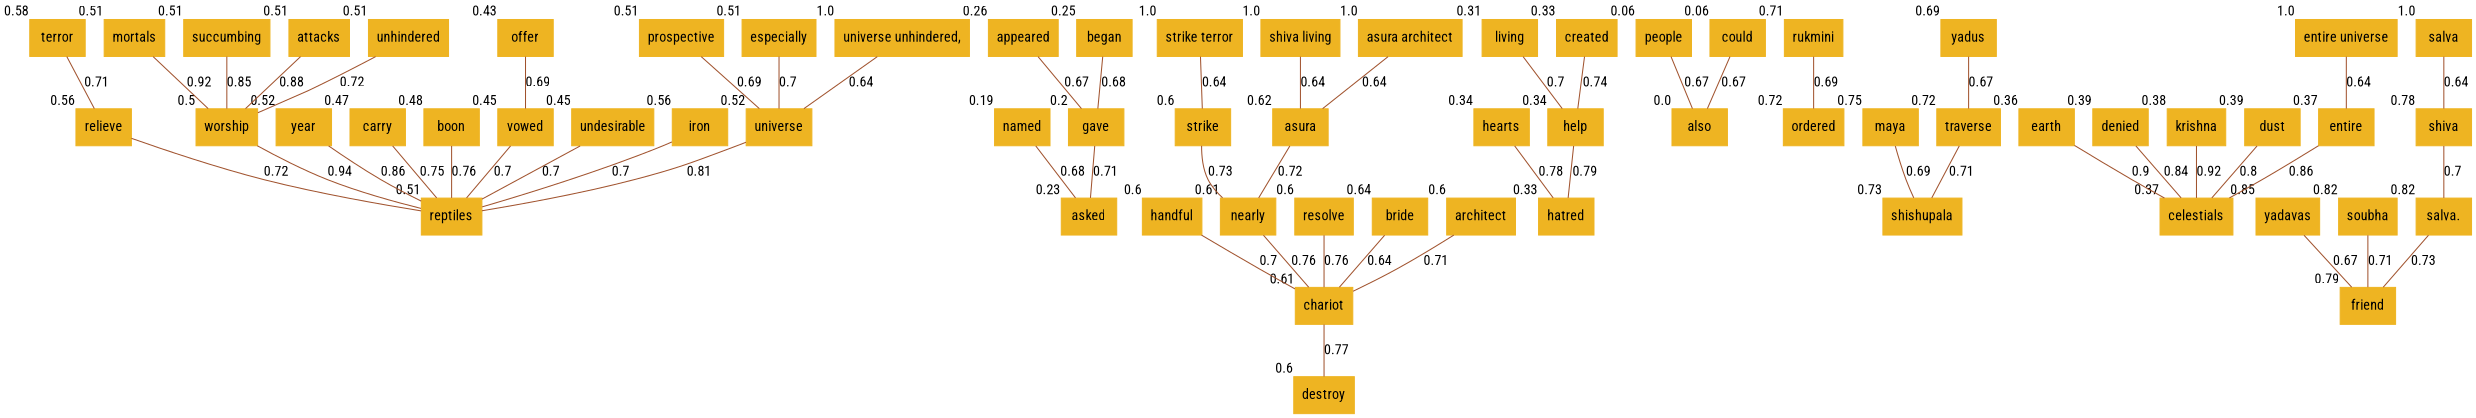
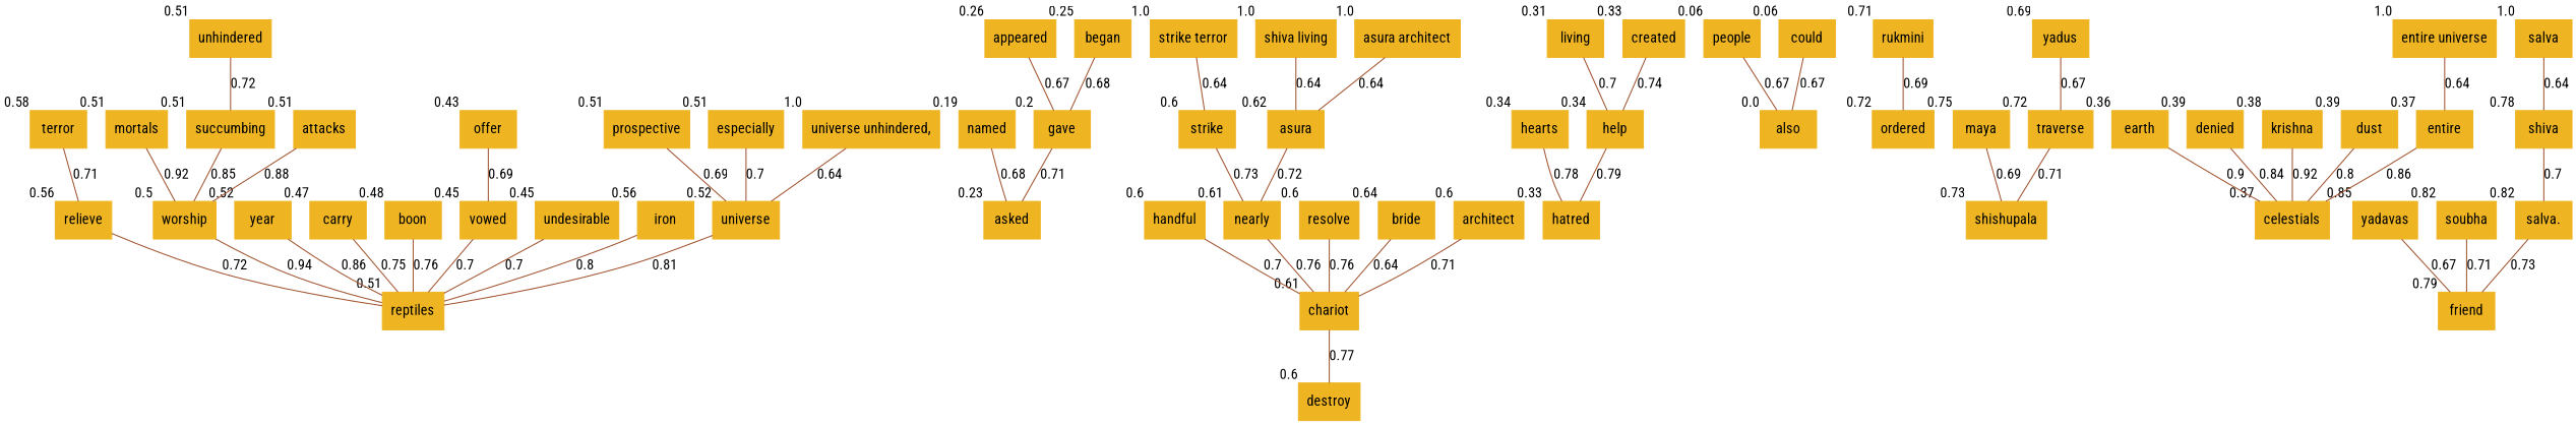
  strict graph {
    fontname="Roboto Condensed"
    node [color=goldenrod2 fontname="Roboto Condensed" shape=box style=filled xlabel=0.51]
    edge [color=sienna fontname="Roboto Condensed" style=filled]
    universe [xlabel=0.52]
    prospective
    reptiles
    named [xlabel=0.19]
    asked [xlabel=0.23]
    chariot [xlabel=0.61]
    destroy [xlabel=0.6]
    help [xlabel=0.34]
    hatred [xlabel=0.33]
    people [xlabel=0.06]
    also [xlabel=0.0]
    appeared [xlabel=0.26]
    gave [xlabel=0.2]
    relieve [xlabel=0.56]
    rukmini [xlabel=0.71]
    ordered [xlabel=0.72]
    traverse [xlabel=0.72]
    shishupala [xlabel=0.73]
    worship [xlabel=0.5]
    mortals
    year [xlabel=0.52]
    carry [xlabel=0.47]
    earth [xlabel=0.36]
    celestials [xlabel=0.37]
    living [xlabel=0.31]
    maya [xlabel=0.75]
    "salva." [xlabel=0.82]
    friend [xlabel=0.79]
    began [xlabel=0.25]
    yadus [xlabel=0.69]
    boon [xlabel=0.48]
    denied [xlabel=0.39]
    terror [xlabel=0.58]
    krishna [xlabel=0.38]
    yadavas [xlabel=0.85]
    offer [xlabel=0.43]
    vowed [xlabel=0.45]
    shiva [xlabel=0.78]
    handful [xlabel=0.6]
    salva [xlabel=1.0]
    soubha [xlabel=0.82]
    strike [xlabel=0.6]
    nearly [xlabel=0.61]
    asura [xlabel=0.62]
    dust [xlabel=0.39]
    succumbing
    entire [xlabel=0.37]
    resolve [xlabel=0.6]
    especially
    attacks
    could [xlabel=0.06]
    created [xlabel=0.33]
    bride [xlabel=0.64]
    architect [xlabel=0.6]
    undesirable [xlabel=0.45]
    iron [xlabel=0.56]
    hearts [xlabel=0.34]
    unhindered
    "shiva living" [xlabel=1.0]
    "universe unhindered," [xlabel=1.0]
    "entire universe" [xlabel=1.0]
    "asura architect" [xlabel=1.0]
    "strike terror" [xlabel=1.0]
    universe -- reptiles [label=0.81]
    prospective -- universe [label=0.69]
    named -- asked [label=0.68]
    chariot -- destroy [label=0.77]
    help -- hatred [label=0.79]
    people -- also [label=0.67]
    appeared -- gave [label=0.67]
    gave -- asked [label=0.71]
    relieve -- reptiles [label=0.72]
    rukmini -- ordered [label=0.69]
    traverse -- shishupala [label=0.71]
    worship -- reptiles [label=0.94]
    mortals -- worship [label=0.92]
    year -- reptiles [label=0.86]
    carry -- reptiles [label=0.75]
    earth -- celestials [label=0.9]
    living -- help [label=0.7]
    maya -- shishupala [label=0.69]
    "salva." -- friend [label=0.73]
    began -- gave [label=0.68]
    yadus -- traverse [label=0.67]
    boon -- reptiles [label=0.76]
    denied -- celestials [label=0.84]
    terror -- relieve [label=0.71]
    krishna -- celestials [label=0.92]
    yadavas -- friend [label=0.67]
    offer -- vowed [label=0.69]
    vowed -- reptiles [label=0.7]
    shiva -- "salva." [label=0.7]
    handful -- chariot [label=0.7]
    salva -- shiva [label=0.64]
    soubha -- friend [label=0.71]
    strike -- nearly [label=0.73]
    nearly -- chariot [label=0.76]
    asura -- nearly [label=0.72]
    dust -- celestials [label=0.8]
    succumbing -- worship [label=0.85]
    entire -- celestials [label=0.86]
    resolve -- chariot [label=0.76]
    especially -- universe [label=0.7]
    attacks -- worship [label=0.88]
    could -- also [label=0.67]
    created -- help [label=0.74]
    bride -- chariot [label=0.64]
    architect -- chariot [label=0.71]
    undesirable -- reptiles [label=0.7]
-   iron -- reptiles [label=0.7]
+   iron -- reptiles [label=0.8]
    hearts -- hatred [label=0.78]
-   unhindered -- worship [label=0.72]
+   unhindered -- succumbing [label=0.72]
    "shiva living" -- asura [label=0.64]
    "universe unhindered," -- universe [label=0.64]
    "entire universe" -- entire [label=0.64]
    "asura architect" -- asura [label=0.64]
    "strike terror" -- strike [label=0.64]
  }
